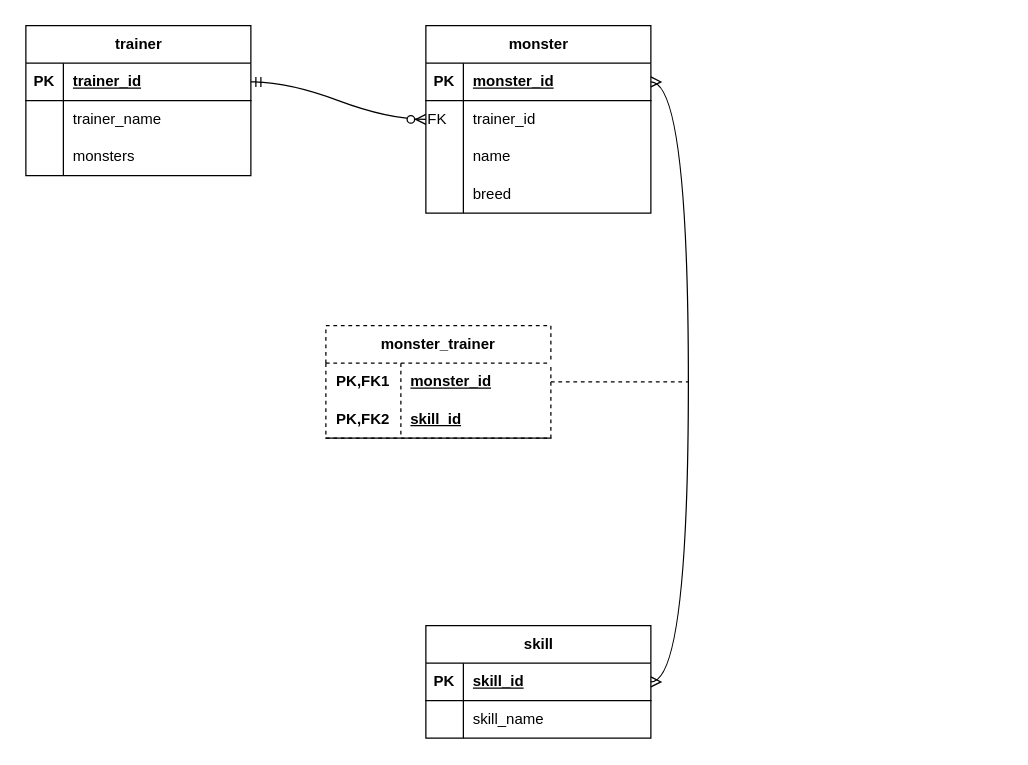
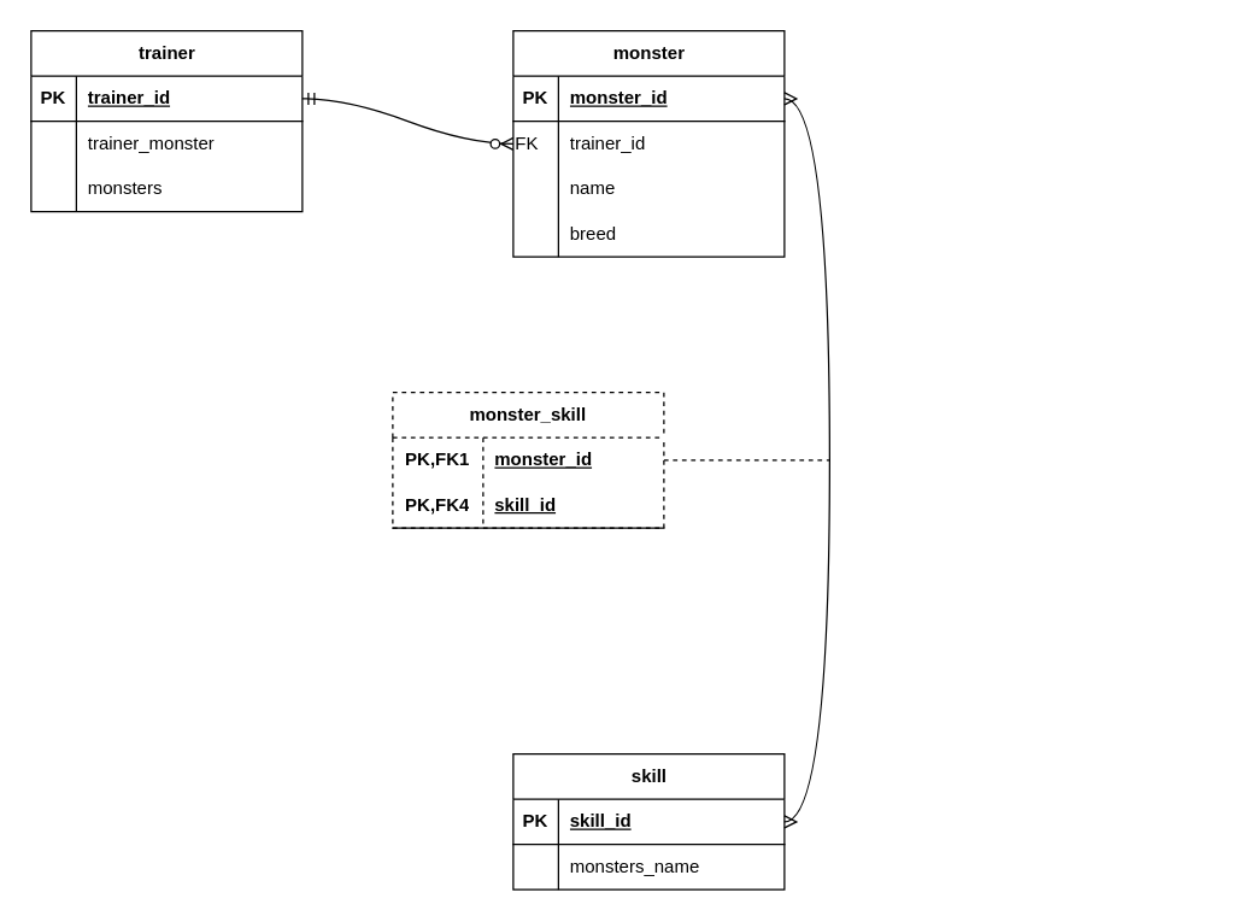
  <mxCell id="0" />
  <mxCell id="1" parent="0" />
  <mxCell id="2" value="trainer" style="shape=table;startSize=30;container=1;collapsible=1;childLayout=tableLayout;fixedRows=1;rowLines=0;fontStyle=1;align=center;resizeLast=1;html=1;" vertex="1" parent="1"><mxGeometry x="20" y="20" width="180" height="120" as="geometry" /></mxCell>
  <mxCell id="3" value="" style="shape=tableRow;horizontal=0;startSize=0;swimlaneHead=0;swimlaneBody=0;fillColor=none;collapsible=0;dropTarget=0;points=[[0,0.5],[1,0.5]];portConstraint=eastwest;top=0;left=0;right=0;bottom=1;" vertex="1" parent="2"><mxGeometry y="30" width="180" height="30" as="geometry" /></mxCell>
  <mxCell id="4" value="PK" style="shape=partialRectangle;connectable=0;fillColor=none;top=0;left=0;bottom=0;right=0;fontStyle=1;overflow=hidden;whiteSpace=wrap;html=1;" vertex="1" parent="3"><mxGeometry width="30" height="30" as="geometry"><mxRectangle width="30" height="30" as="alternateBounds" /></mxGeometry></mxCell>
  <mxCell id="5" value="trainer_id" style="shape=partialRectangle;connectable=0;fillColor=none;top=0;left=0;bottom=0;right=0;align=left;spacingLeft=6;fontStyle=5;overflow=hidden;whiteSpace=wrap;html=1;" vertex="1" parent="3"><mxGeometry x="30" width="150" height="30" as="geometry"><mxRectangle width="150" height="30" as="alternateBounds" /></mxGeometry></mxCell>
  <mxCell id="6" value="" style="shape=tableRow;horizontal=0;startSize=0;swimlaneHead=0;swimlaneBody=0;fillColor=none;collapsible=0;dropTarget=0;points=[[0,0.5],[1,0.5]];portConstraint=eastwest;top=0;left=0;right=0;bottom=0;" vertex="1" parent="2"><mxGeometry y="60" width="180" height="30" as="geometry" /></mxCell>
  <mxCell id="7" value="" style="shape=partialRectangle;connectable=0;fillColor=none;top=0;left=0;bottom=0;right=0;editable=1;overflow=hidden;whiteSpace=wrap;html=1;" vertex="1" parent="6"><mxGeometry width="30" height="30" as="geometry"><mxRectangle width="30" height="30" as="alternateBounds" /></mxGeometry></mxCell>
- <mxCell id="8" value="trainer_name" style="shape=partialRectangle;connectable=0;fillColor=none;top=0;left=0;bottom=0;right=0;align=left;spacingLeft=6;overflow=hidden;whiteSpace=wrap;html=1;" vertex="1" parent="6"><mxGeometry x="30" width="150" height="30" as="geometry"><mxRectangle width="150" height="30" as="alternateBounds" /></mxGeometry></mxCell>
+ <mxCell id="8" value="trainer_monster" style="shape=partialRectangle;connectable=0;fillColor=none;top=0;left=0;bottom=0;right=0;align=left;spacingLeft=6;overflow=hidden;whiteSpace=wrap;html=1;" vertex="1" parent="6"><mxGeometry x="30" width="150" height="30" as="geometry"><mxRectangle width="150" height="30" as="alternateBounds" /></mxGeometry></mxCell>
  <mxCell id="9" value="" style="shape=tableRow;horizontal=0;startSize=0;swimlaneHead=0;swimlaneBody=0;fillColor=none;collapsible=0;dropTarget=0;points=[[0,0.5],[1,0.5]];portConstraint=eastwest;top=0;left=0;right=0;bottom=0;" vertex="1" parent="2"><mxGeometry y="90" width="180" height="30" as="geometry" /></mxCell>
  <mxCell id="10" value="" style="shape=partialRectangle;connectable=0;fillColor=none;top=0;left=0;bottom=0;right=0;editable=1;overflow=hidden;whiteSpace=wrap;html=1;" vertex="1" parent="9"><mxGeometry width="30" height="30" as="geometry"><mxRectangle width="30" height="30" as="alternateBounds" /></mxGeometry></mxCell>
  <mxCell id="11" value="monsters" style="shape=partialRectangle;connectable=0;fillColor=none;top=0;left=0;bottom=0;right=0;align=left;spacingLeft=6;overflow=hidden;whiteSpace=wrap;html=1;" vertex="1" parent="9"><mxGeometry x="30" width="150" height="30" as="geometry"><mxRectangle width="150" height="30" as="alternateBounds" /></mxGeometry></mxCell>
  <mxCell id="12" value="monster" style="shape=table;startSize=30;container=1;collapsible=1;childLayout=tableLayout;fixedRows=1;rowLines=0;fontStyle=1;align=center;resizeLast=1;html=1;" vertex="1" parent="1"><mxGeometry x="340" y="20" width="180" height="150" as="geometry" /></mxCell>
  <mxCell id="13" value="" style="shape=tableRow;horizontal=0;startSize=0;swimlaneHead=0;swimlaneBody=0;fillColor=none;collapsible=0;dropTarget=0;points=[[0,0.5],[1,0.5]];portConstraint=eastwest;top=0;left=0;right=0;bottom=1;" vertex="1" parent="12"><mxGeometry y="30" width="180" height="30" as="geometry" /></mxCell>
  <mxCell id="14" value="PK" style="shape=partialRectangle;connectable=0;fillColor=none;top=0;left=0;bottom=0;right=0;fontStyle=1;overflow=hidden;whiteSpace=wrap;html=1;" vertex="1" parent="13"><mxGeometry width="30" height="30" as="geometry"><mxRectangle width="30" height="30" as="alternateBounds" /></mxGeometry></mxCell>
  <mxCell id="15" value="monster_id" style="shape=partialRectangle;connectable=0;fillColor=none;top=0;left=0;bottom=0;right=0;align=left;spacingLeft=6;fontStyle=5;overflow=hidden;whiteSpace=wrap;html=1;" vertex="1" parent="13"><mxGeometry x="30" width="150" height="30" as="geometry"><mxRectangle width="150" height="30" as="alternateBounds" /></mxGeometry></mxCell>
  <mxCell id="16" value="" style="shape=tableRow;horizontal=0;startSize=0;swimlaneHead=0;swimlaneBody=0;fillColor=none;collapsible=0;dropTarget=0;points=[[0,0.5],[1,0.5]];portConstraint=eastwest;top=0;left=0;right=0;bottom=0;" vertex="1" parent="12"><mxGeometry y="60" width="180" height="30" as="geometry" /></mxCell>
  <mxCell id="17" value="FK&lt;span style=&quot;white-space: pre;&quot;&gt;&#09;&lt;/span&gt;" style="shape=partialRectangle;connectable=0;fillColor=none;top=0;left=0;bottom=0;right=0;editable=1;overflow=hidden;whiteSpace=wrap;html=1;" vertex="1" parent="16"><mxGeometry width="30" height="30" as="geometry"><mxRectangle width="30" height="30" as="alternateBounds" /></mxGeometry></mxCell>
  <mxCell id="18" value="trainer_id" style="shape=partialRectangle;connectable=0;fillColor=none;top=0;left=0;bottom=0;right=0;align=left;spacingLeft=6;overflow=hidden;whiteSpace=wrap;html=1;" vertex="1" parent="16"><mxGeometry x="30" width="150" height="30" as="geometry"><mxRectangle width="150" height="30" as="alternateBounds" /></mxGeometry></mxCell>
  <mxCell id="19" value="" style="shape=tableRow;horizontal=0;startSize=0;swimlaneHead=0;swimlaneBody=0;fillColor=none;collapsible=0;dropTarget=0;points=[[0,0.5],[1,0.5]];portConstraint=eastwest;top=0;left=0;right=0;bottom=0;" vertex="1" parent="12"><mxGeometry y="90" width="180" height="30" as="geometry" /></mxCell>
  <mxCell id="20" value="" style="shape=partialRectangle;connectable=0;fillColor=none;top=0;left=0;bottom=0;right=0;editable=1;overflow=hidden;whiteSpace=wrap;html=1;" vertex="1" parent="19"><mxGeometry width="30" height="30" as="geometry"><mxRectangle width="30" height="30" as="alternateBounds" /></mxGeometry></mxCell>
  <mxCell id="21" value="name" style="shape=partialRectangle;connectable=0;fillColor=none;top=0;left=0;bottom=0;right=0;align=left;spacingLeft=6;overflow=hidden;whiteSpace=wrap;html=1;" vertex="1" parent="19"><mxGeometry x="30" width="150" height="30" as="geometry"><mxRectangle width="150" height="30" as="alternateBounds" /></mxGeometry></mxCell>
  <mxCell id="22" style="shape=tableRow;horizontal=0;startSize=0;swimlaneHead=0;swimlaneBody=0;fillColor=none;collapsible=0;dropTarget=0;points=[[0,0.5],[1,0.5]];portConstraint=eastwest;top=0;left=0;right=0;bottom=0;" vertex="1" parent="12"><mxGeometry y="120" width="180" height="30" as="geometry" /></mxCell>
  <mxCell id="23" style="shape=partialRectangle;connectable=0;fillColor=none;top=0;left=0;bottom=0;right=0;editable=1;overflow=hidden;whiteSpace=wrap;html=1;" vertex="1" parent="22"><mxGeometry width="30" height="30" as="geometry"><mxRectangle width="30" height="30" as="alternateBounds" /></mxGeometry></mxCell>
  <mxCell id="24" value="breed" style="shape=partialRectangle;connectable=0;fillColor=none;top=0;left=0;bottom=0;right=0;align=left;spacingLeft=6;overflow=hidden;whiteSpace=wrap;html=1;" vertex="1" parent="22"><mxGeometry x="30" width="150" height="30" as="geometry"><mxRectangle width="150" height="30" as="alternateBounds" /></mxGeometry></mxCell>
  <mxCell id="25" value="skill" style="shape=table;startSize=30;container=1;collapsible=1;childLayout=tableLayout;fixedRows=1;rowLines=0;fontStyle=1;align=center;resizeLast=1;html=1;" vertex="1" parent="1"><mxGeometry x="340" y="500" width="180" height="90" as="geometry" /></mxCell>
  <mxCell id="26" value="" style="shape=tableRow;horizontal=0;startSize=0;swimlaneHead=0;swimlaneBody=0;fillColor=none;collapsible=0;dropTarget=0;points=[[0,0.5],[1,0.5]];portConstraint=eastwest;top=0;left=0;right=0;bottom=1;" vertex="1" parent="25"><mxGeometry y="30" width="180" height="30" as="geometry" /></mxCell>
  <mxCell id="27" value="PK" style="shape=partialRectangle;connectable=0;fillColor=none;top=0;left=0;bottom=0;right=0;fontStyle=1;overflow=hidden;whiteSpace=wrap;html=1;" vertex="1" parent="26"><mxGeometry width="30" height="30" as="geometry"><mxRectangle width="30" height="30" as="alternateBounds" /></mxGeometry></mxCell>
  <mxCell id="28" value="skill_id" style="shape=partialRectangle;connectable=0;fillColor=none;top=0;left=0;bottom=0;right=0;align=left;spacingLeft=6;fontStyle=5;overflow=hidden;whiteSpace=wrap;html=1;" vertex="1" parent="26"><mxGeometry x="30" width="150" height="30" as="geometry"><mxRectangle width="150" height="30" as="alternateBounds" /></mxGeometry></mxCell>
  <mxCell id="29" value="" style="shape=tableRow;horizontal=0;startSize=0;swimlaneHead=0;swimlaneBody=0;fillColor=none;collapsible=0;dropTarget=0;points=[[0,0.5],[1,0.5]];portConstraint=eastwest;top=0;left=0;right=0;bottom=0;" vertex="1" parent="25"><mxGeometry y="60" width="180" height="30" as="geometry" /></mxCell>
  <mxCell id="30" value="" style="shape=partialRectangle;connectable=0;fillColor=none;top=0;left=0;bottom=0;right=0;editable=1;overflow=hidden;whiteSpace=wrap;html=1;" vertex="1" parent="29"><mxGeometry width="30" height="30" as="geometry"><mxRectangle width="30" height="30" as="alternateBounds" /></mxGeometry></mxCell>
- <mxCell id="31" value="skill_name" style="shape=partialRectangle;connectable=0;fillColor=none;top=0;left=0;bottom=0;right=0;align=left;spacingLeft=6;overflow=hidden;whiteSpace=wrap;html=1;" vertex="1" parent="29"><mxGeometry x="30" width="150" height="30" as="geometry"><mxRectangle width="150" height="30" as="alternateBounds" /></mxGeometry></mxCell>
- <mxCell id="32" value="monster_trainer" style="shape=table;startSize=30;container=1;collapsible=1;childLayout=tableLayout;fixedRows=1;rowLines=0;fontStyle=1;align=center;resizeLast=1;html=1;whiteSpace=wrap;dashed=1;" vertex="1" parent="1"><mxGeometry x="260" y="260" width="180" height="90" as="geometry" /></mxCell>
+ <mxCell id="31" value="monsters_name" style="shape=partialRectangle;connectable=0;fillColor=none;top=0;left=0;bottom=0;right=0;align=left;spacingLeft=6;overflow=hidden;whiteSpace=wrap;html=1;" vertex="1" parent="29"><mxGeometry x="30" width="150" height="30" as="geometry"><mxRectangle width="150" height="30" as="alternateBounds" /></mxGeometry></mxCell>
+ <mxCell id="32" value="monster_skill" style="shape=table;startSize=30;container=1;collapsible=1;childLayout=tableLayout;fixedRows=1;rowLines=0;fontStyle=1;align=center;resizeLast=1;html=1;whiteSpace=wrap;dashed=1;" vertex="1" parent="1"><mxGeometry x="260" y="260" width="180" height="90" as="geometry" /></mxCell>
  <mxCell id="33" value="" style="shape=tableRow;horizontal=0;startSize=0;swimlaneHead=0;swimlaneBody=0;fillColor=none;collapsible=0;dropTarget=0;points=[[0,0.5],[1,0.5]];portConstraint=eastwest;top=0;left=0;right=0;bottom=0;html=1;" vertex="1" parent="32"><mxGeometry y="30" width="180" height="30" as="geometry" /></mxCell>
  <mxCell id="34" value="PK,FK1" style="shape=partialRectangle;connectable=0;fillColor=none;top=0;left=0;bottom=0;right=0;fontStyle=1;overflow=hidden;html=1;whiteSpace=wrap;" vertex="1" parent="33"><mxGeometry width="60" height="30" as="geometry"><mxRectangle width="60" height="30" as="alternateBounds" /></mxGeometry></mxCell>
  <mxCell id="35" value="monster_id" style="shape=partialRectangle;connectable=0;fillColor=none;top=0;left=0;bottom=0;right=0;align=left;spacingLeft=6;fontStyle=5;overflow=hidden;html=1;whiteSpace=wrap;" vertex="1" parent="33"><mxGeometry x="60" width="120" height="30" as="geometry"><mxRectangle width="120" height="30" as="alternateBounds" /></mxGeometry></mxCell>
  <mxCell id="36" value="" style="shape=tableRow;horizontal=0;startSize=0;swimlaneHead=0;swimlaneBody=0;fillColor=none;collapsible=0;dropTarget=0;points=[[0,0.5],[1,0.5]];portConstraint=eastwest;top=0;left=0;right=0;bottom=1;html=1;" vertex="1" parent="32"><mxGeometry y="60" width="180" height="30" as="geometry" /></mxCell>
- <mxCell id="37" value="PK,FK2" style="shape=partialRectangle;connectable=0;fillColor=none;top=0;left=0;bottom=0;right=0;fontStyle=1;overflow=hidden;html=1;whiteSpace=wrap;" vertex="1" parent="36"><mxGeometry width="60" height="30" as="geometry"><mxRectangle width="60" height="30" as="alternateBounds" /></mxGeometry></mxCell>
+ <mxCell id="37" value="PK,FK4" style="shape=partialRectangle;connectable=0;fillColor=none;top=0;left=0;bottom=0;right=0;fontStyle=1;overflow=hidden;html=1;whiteSpace=wrap;" vertex="1" parent="36"><mxGeometry width="60" height="30" as="geometry"><mxRectangle width="60" height="30" as="alternateBounds" /></mxGeometry></mxCell>
  <mxCell id="38" value="skill_id" style="shape=partialRectangle;connectable=0;fillColor=none;top=0;left=0;bottom=0;right=0;align=left;spacingLeft=6;fontStyle=5;overflow=hidden;html=1;whiteSpace=wrap;" vertex="1" parent="36"><mxGeometry x="60" width="120" height="30" as="geometry"><mxRectangle width="120" height="30" as="alternateBounds" /></mxGeometry></mxCell>
  <mxCell id="39" value="" style="edgeStyle=entityRelationEdgeStyle;fontSize=12;html=1;endArrow=ERmany;startArrow=ERmany;rounded=0;curved=1;entryX=1;entryY=0.5;entryDx=0;entryDy=0;exitX=1;exitY=0.5;exitDx=0;exitDy=0;" edge="1" parent="1" source="26" target="13"><mxGeometry width="100" height="100" relative="1" as="geometry"><mxPoint x="640" y="545" as="sourcePoint" /><mxPoint x="640" y="65" as="targetPoint" /><Array as="points"><mxPoint x="770" y="120" /><mxPoint x="800" y="300" /><mxPoint x="770" y="310" /><mxPoint x="780" y="120" /><mxPoint x="770" y="180" /><mxPoint x="780" y="200" /><mxPoint x="750" y="140" /><mxPoint x="750" y="140" /></Array></mxGeometry></mxCell>
  <mxCell id="40" value="" style="line;strokeWidth=1;rotatable=0;dashed=1;labelPosition=right;align=left;verticalAlign=middle;spacingTop=0;spacingLeft=6;points=[];portConstraint=eastwest;" vertex="1" parent="1"><mxGeometry x="440" y="300" width="110" height="10" as="geometry" /></mxCell>
  <mxCell id="41" value="" style="edgeStyle=entityRelationEdgeStyle;fontSize=12;html=1;endArrow=ERzeroToMany;startArrow=ERmandOne;rounded=0;exitX=1;exitY=0.5;exitDx=0;exitDy=0;entryX=0;entryY=0.5;entryDx=0;entryDy=0;curved=1;" edge="1" parent="1" source="3" target="16"><mxGeometry width="100" height="100" relative="1" as="geometry"><mxPoint x="230" y="180" as="sourcePoint" /><mxPoint x="330" y="80" as="targetPoint" /></mxGeometry></mxCell>
